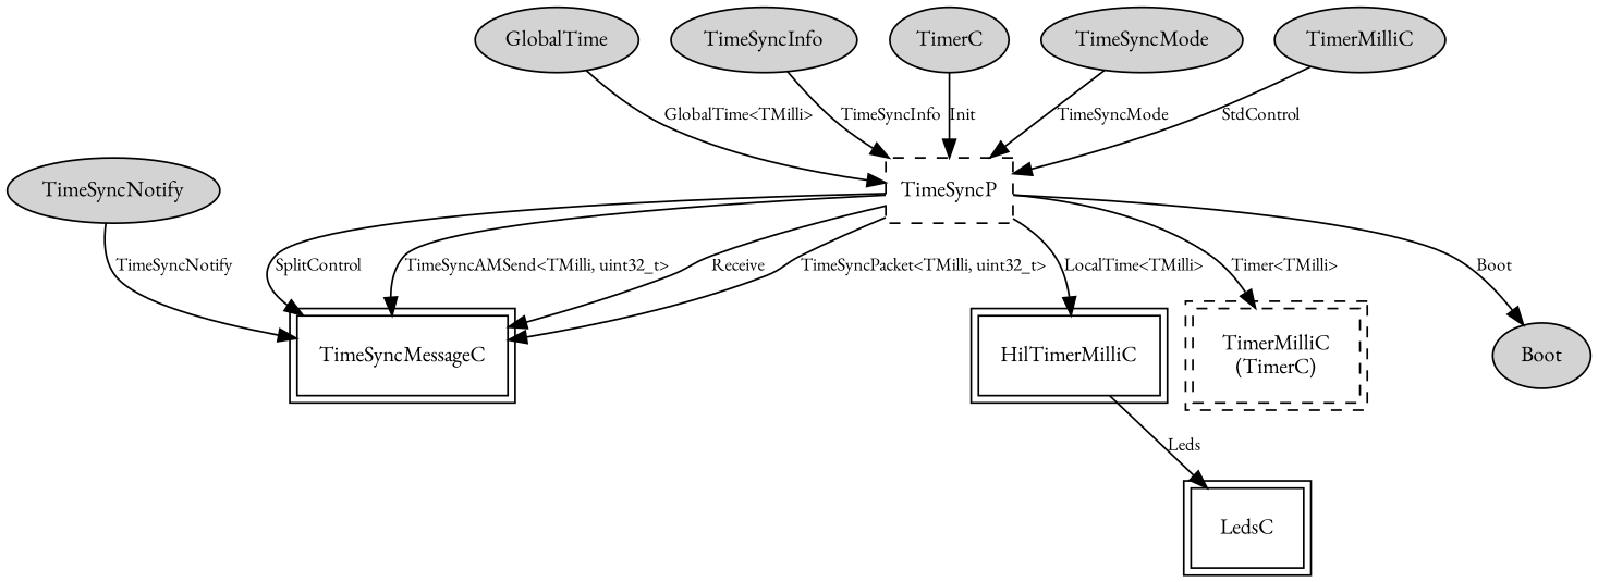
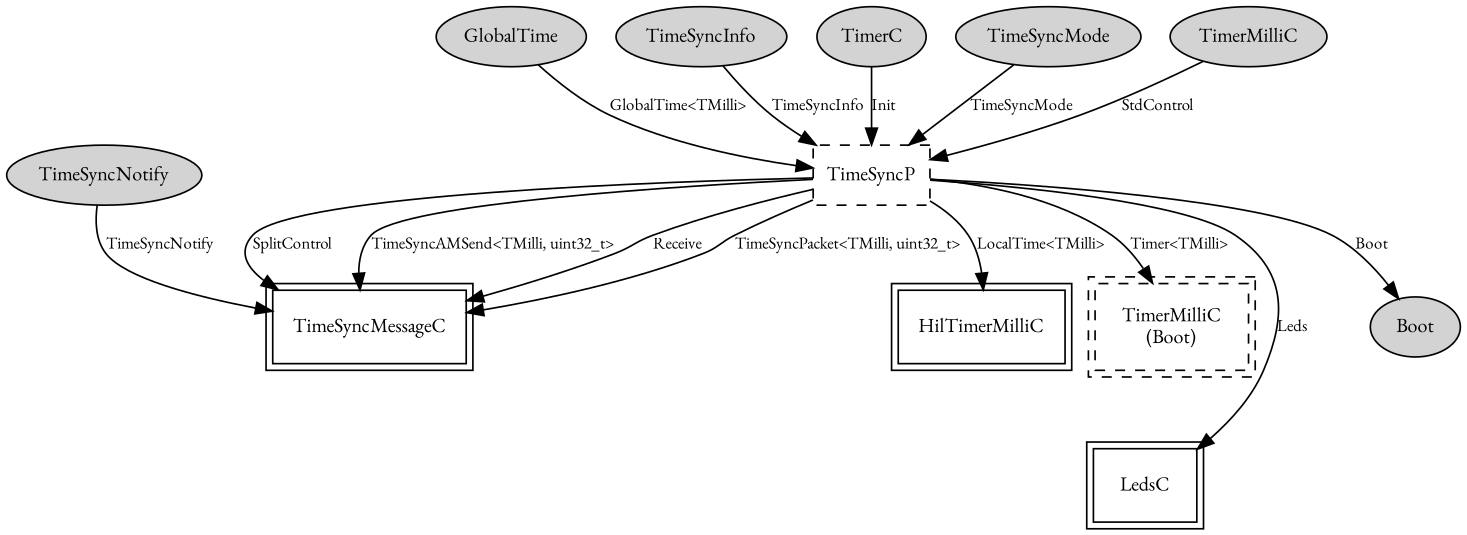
  digraph {
    fontname="EB Garamond"
    node [fontname="EB Garamond" fontsize=12 shape=ellipse style=filled]
    edge [fontname="EB Garamond" fontsize=10]
    n1 [label=GlobalTime]
    n2 [label=TimeSyncP shape=box style=dashed]
    n3 [label=Boot]
    TimeSyncMessageC [peripheries=2 shape=box style=""]
    HilTimerMilliC [peripheries=2 shape=box style=""]
-   n6 [label="TimerMilliC\n(TimerC)" peripheries=2 shape=box style=dashed]
+   n6 [label="TimerMilliC\n(Boot)" peripheries=2 shape=box style=dashed]
    LedsC [peripheries=2 shape=box style=""]
    n8 [label=TimeSyncInfo]
    n9 [label=TimerC]
    n10 [label=TimeSyncMode]
    n11 [label=TimeSyncNotify]
    n12 [label=TimerMilliC]
    n1 -> n2 [label="GlobalTime<TMilli>"]
    n2 -> n3 [label=Boot]
    n2 -> TimeSyncMessageC [label=SplitControl]
    n2 -> TimeSyncMessageC [label="TimeSyncAMSend<TMilli, uint32_t>"]
    n2 -> TimeSyncMessageC [label=Receive]
    n2 -> TimeSyncMessageC [label="TimeSyncPacket<TMilli, uint32_t>"]
    n2 -> HilTimerMilliC [label="LocalTime<TMilli>"]
    n2 -> n6 [label="Timer<TMilli>"]
-   HilTimerMilliC -> LedsC [label=Leds]
+   n2 -> LedsC [label=Leds]
    n8 -> n2 [label=TimeSyncInfo]
    n9 -> n2 [label=Init]
    n10 -> n2 [label=TimeSyncMode]
    n11 -> TimeSyncMessageC [label=TimeSyncNotify]
    n12 -> n2 [label=StdControl]
  }
